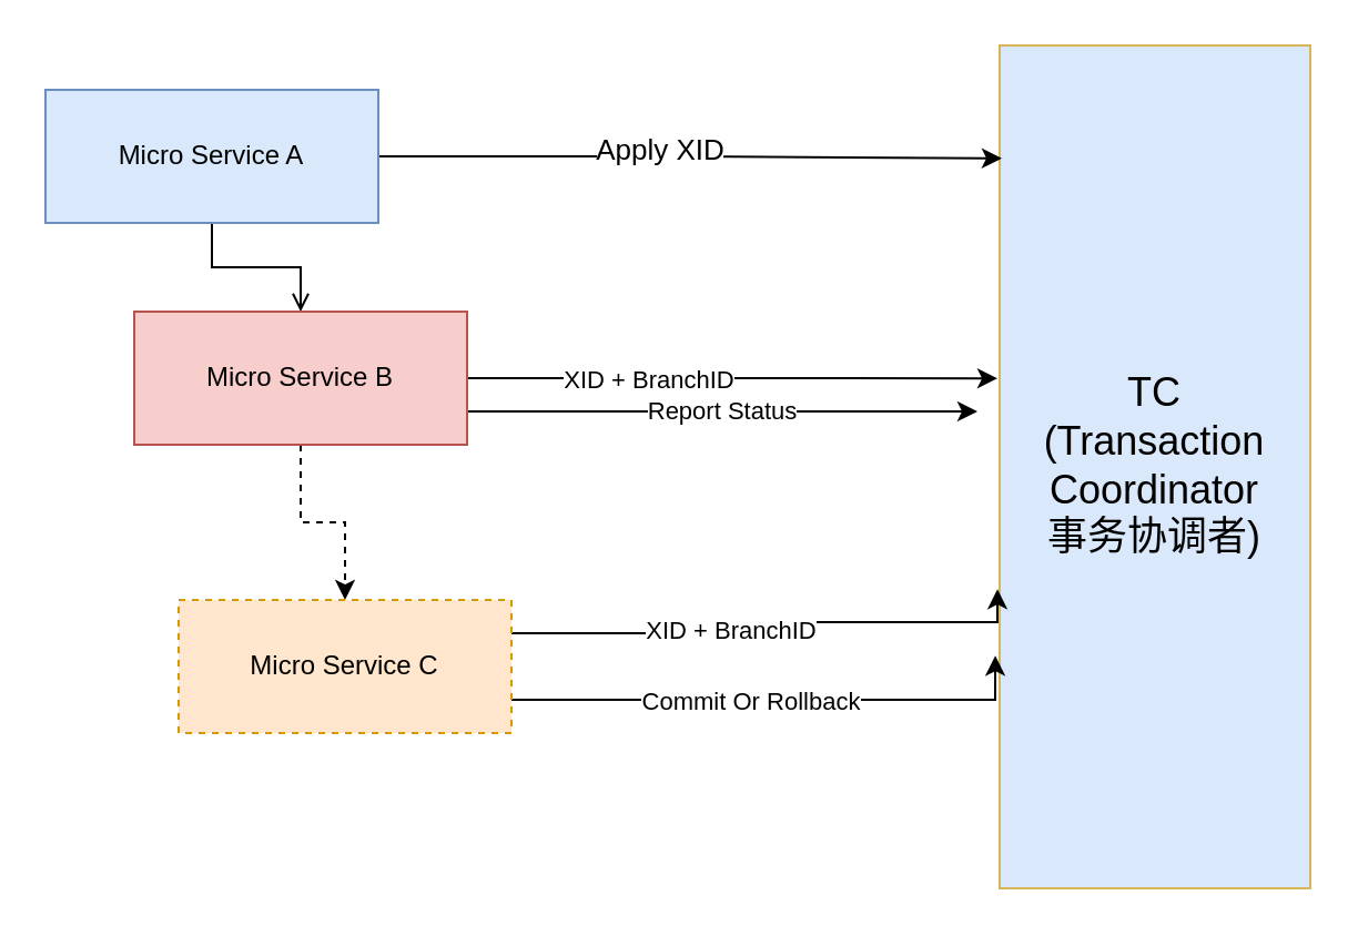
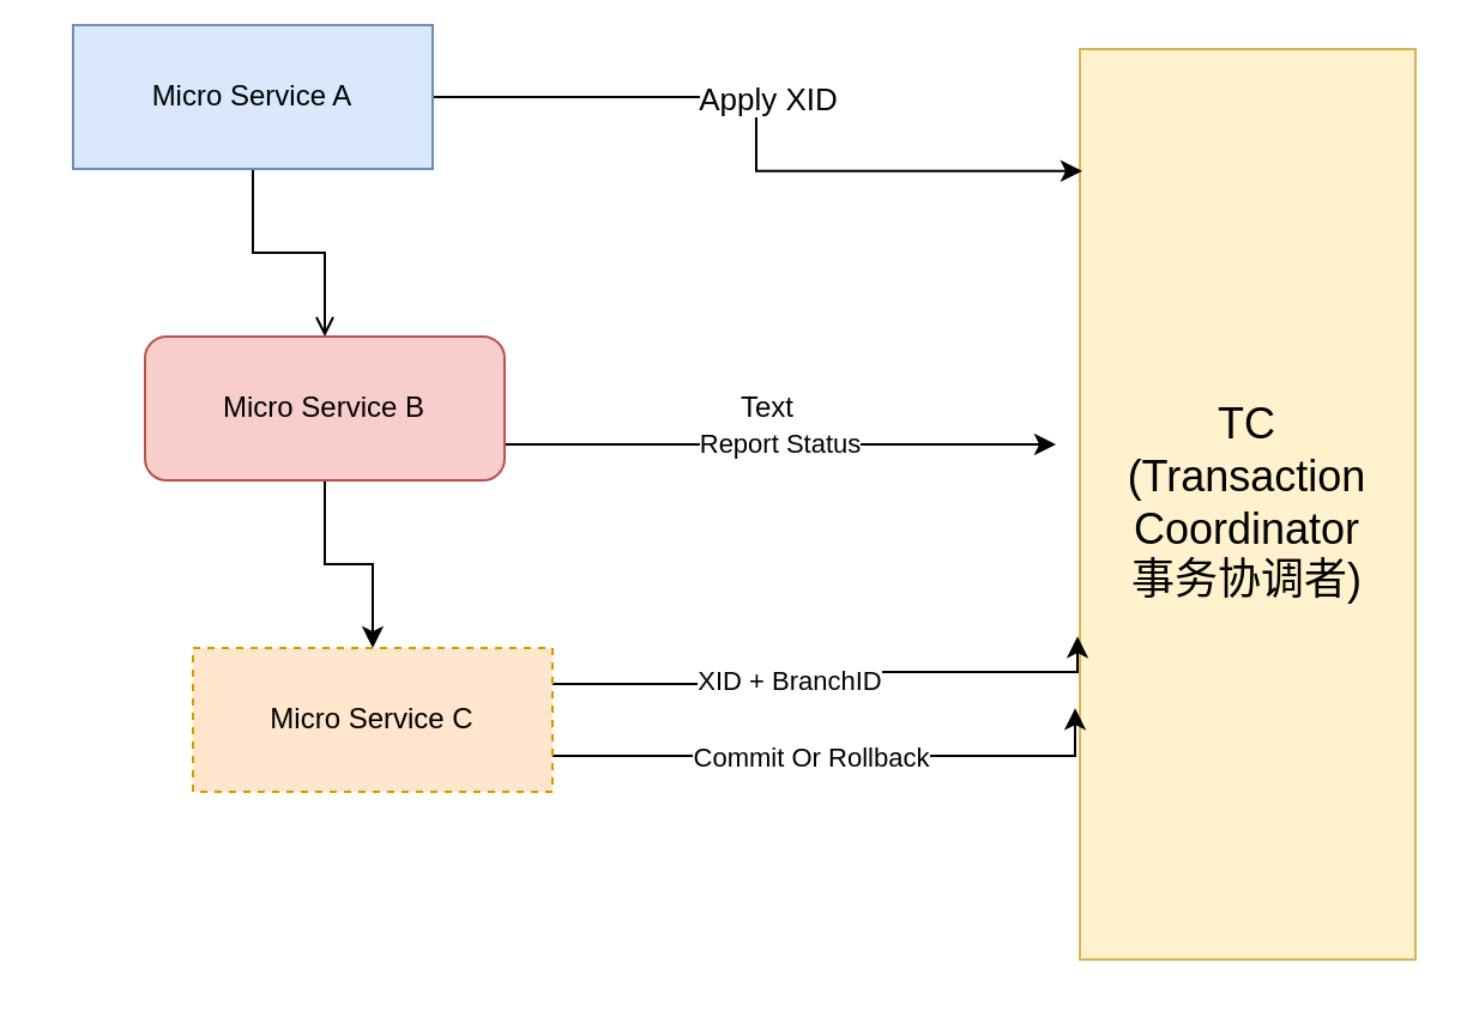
  <mxCell id="0" />
  <mxCell id="1" parent="0" />
- <mxCell id="2" value="&lt;font style=&quot;font-size: 18px&quot;&gt;TC&lt;br&gt;(Transaction Coordinator&lt;br&gt;事务协调者)&lt;br&gt;&lt;/font&gt;" style="rounded=0;whiteSpace=wrap;html=1;fillColor=#dae8fc;strokeColor=#d6b656;" vertex="1" parent="1"><mxGeometry x="450" y="20" width="140" height="380" as="geometry" /></mxCell>
+ <mxCell id="2" value="&lt;font style=&quot;font-size: 18px&quot;&gt;TC&lt;br&gt;(Transaction Coordinator&lt;br&gt;事务协调者)&lt;br&gt;&lt;/font&gt;" style="rounded=0;whiteSpace=wrap;html=1;fillColor=#fff2cc;strokeColor=#d6b656;" vertex="1" parent="1"><mxGeometry x="450" y="20" width="140" height="380" as="geometry" /></mxCell>
  <mxCell id="3" style="edgeStyle=orthogonalEdgeStyle;rounded=0;orthogonalLoop=1;jettySize=auto;html=1;entryX=0.007;entryY=0.134;entryDx=0;entryDy=0;entryPerimeter=0;" edge="1" parent="1" source="6" target="2"><mxGeometry relative="1" as="geometry" /></mxCell>
  <mxCell id="4" value="&lt;font style=&quot;font-size: 13px&quot;&gt;Apply XID&lt;/font&gt;" style="edgeLabel;html=1;align=center;verticalAlign=middle;resizable=0;points=[];" vertex="1" connectable="0" parent="3"><mxGeometry x="-0.106" y="4" relative="1" as="geometry"><mxPoint as="offset" /></mxGeometry></mxCell>
  <mxCell id="5" style="edgeStyle=orthogonalEdgeStyle;rounded=0;orthogonalLoop=1;jettySize=auto;html=1;entryX=0.5;entryY=0;entryDx=0;entryDy=0;endArrow=open;" edge="1" parent="1" source="6" target="11"><mxGeometry relative="1" as="geometry" /></mxCell>
- <mxCell id="6" value="Micro Service A" style="rounded=0;whiteSpace=wrap;html=1;fillColor=#dae8fc;strokeColor=#6c8ebf;" vertex="1" parent="1"><mxGeometry x="20" y="40" width="150" height="60" as="geometry" /></mxCell>
- <mxCell id="7" style="edgeStyle=orthogonalEdgeStyle;rounded=0;orthogonalLoop=1;jettySize=auto;html=1;entryX=0.5;entryY=0;entryDx=0;entryDy=0;dashed=1;" edge="1" parent="1" source="11" target="16"><mxGeometry relative="1" as="geometry" /></mxCell>
- <mxCell id="8" style="edgeStyle=orthogonalEdgeStyle;rounded=0;orthogonalLoop=1;jettySize=auto;html=1;exitX=1;exitY=0.5;exitDx=0;exitDy=0;entryX=-0.007;entryY=0.395;entryDx=0;entryDy=0;entryPerimeter=0;" edge="1" parent="1" source="11" target="2"><mxGeometry relative="1" as="geometry" /></mxCell>
- <mxCell id="9" value="XID + BranchID" style="edgeLabel;html=1;align=center;verticalAlign=middle;resizable=0;points=[];" vertex="1" connectable="0" parent="8"><mxGeometry x="-0.326" relative="1" as="geometry"><mxPoint as="offset" /></mxGeometry></mxCell>
+ <mxCell id="6" value="Micro Service A" style="rounded=0;whiteSpace=wrap;html=1;fillColor=#dae8fc;strokeColor=#6c8ebf;" vertex="1" parent="1"><mxGeometry x="30" y="10" width="150" height="60" as="geometry" /></mxCell>
+ <mxCell id="7" style="edgeStyle=orthogonalEdgeStyle;rounded=0;orthogonalLoop=1;jettySize=auto;html=1;entryX=0.5;entryY=0;entryDx=0;entryDy=0;" edge="1" parent="1" source="11" target="16"><mxGeometry relative="1" as="geometry" /></mxCell>
  <mxCell id="10" value="Report Status" style="edgeStyle=orthogonalEdgeStyle;rounded=0;orthogonalLoop=1;jettySize=auto;html=1;exitX=1;exitY=0.75;exitDx=0;exitDy=0;" edge="1" parent="1" source="11"><mxGeometry relative="1" as="geometry"><mxPoint x="440" y="185" as="targetPoint" /></mxGeometry></mxCell>
- <mxCell id="11" value="Micro Service B" style="rounded=0;whiteSpace=wrap;html=1;fillColor=#f8cecc;strokeColor=#b85450;" vertex="1" parent="1"><mxGeometry x="60" y="140" width="150" height="60" as="geometry" /></mxCell>
+ <mxCell id="11" value="Micro Service B" style="whiteSpace=wrap;html=1;fillColor=#f8cecc;strokeColor=#b85450;rounded=1;" vertex="1" parent="1"><mxGeometry x="60" y="140" width="150" height="60" as="geometry" /></mxCell>
  <mxCell id="12" style="edgeStyle=orthogonalEdgeStyle;rounded=0;orthogonalLoop=1;jettySize=auto;html=1;exitX=1;exitY=0.25;exitDx=0;exitDy=0;entryX=-0.007;entryY=0.645;entryDx=0;entryDy=0;entryPerimeter=0;" edge="1" parent="1" source="16" target="2"><mxGeometry relative="1" as="geometry"><Array as="points"><mxPoint x="340" y="285" /><mxPoint x="340" y="280" /><mxPoint x="449" y="280" /></Array></mxGeometry></mxCell>
  <mxCell id="13" value="XID + BranchID" style="edgeLabel;html=1;align=center;verticalAlign=middle;resizable=0;points=[];" vertex="1" connectable="0" parent="12"><mxGeometry x="-0.178" y="2" relative="1" as="geometry"><mxPoint as="offset" /></mxGeometry></mxCell>
  <mxCell id="14" style="edgeStyle=orthogonalEdgeStyle;rounded=0;orthogonalLoop=1;jettySize=auto;html=1;exitX=1;exitY=0.75;exitDx=0;exitDy=0;entryX=-0.014;entryY=0.724;entryDx=0;entryDy=0;entryPerimeter=0;" edge="1" parent="1" source="16" target="2"><mxGeometry relative="1" as="geometry"><Array as="points"><mxPoint x="448" y="315" /></Array></mxGeometry></mxCell>
  <mxCell id="15" value="Commit Or Rollback" style="edgeLabel;html=1;align=center;verticalAlign=middle;resizable=0;points=[];" vertex="1" connectable="0" parent="14"><mxGeometry x="-0.111" relative="1" as="geometry"><mxPoint x="1" as="offset" /></mxGeometry></mxCell>
  <mxCell id="16" value="Micro Service C" style="rounded=0;whiteSpace=wrap;html=1;fillColor=#ffe6cc;strokeColor=#d79b00;dashed=1;" vertex="1" parent="1"><mxGeometry x="80" y="270" width="150" height="60" as="geometry" /></mxCell>
+ <mxCell id="17" value="Text" style="text;html=1;strokeColor=none;fillColor=none;align=center;verticalAlign=middle;whiteSpace=wrap;rounded=0;" vertex="1" parent="1"><mxGeometry x="300" y="160" width="40" height="20" as="geometry" /></mxCell>
